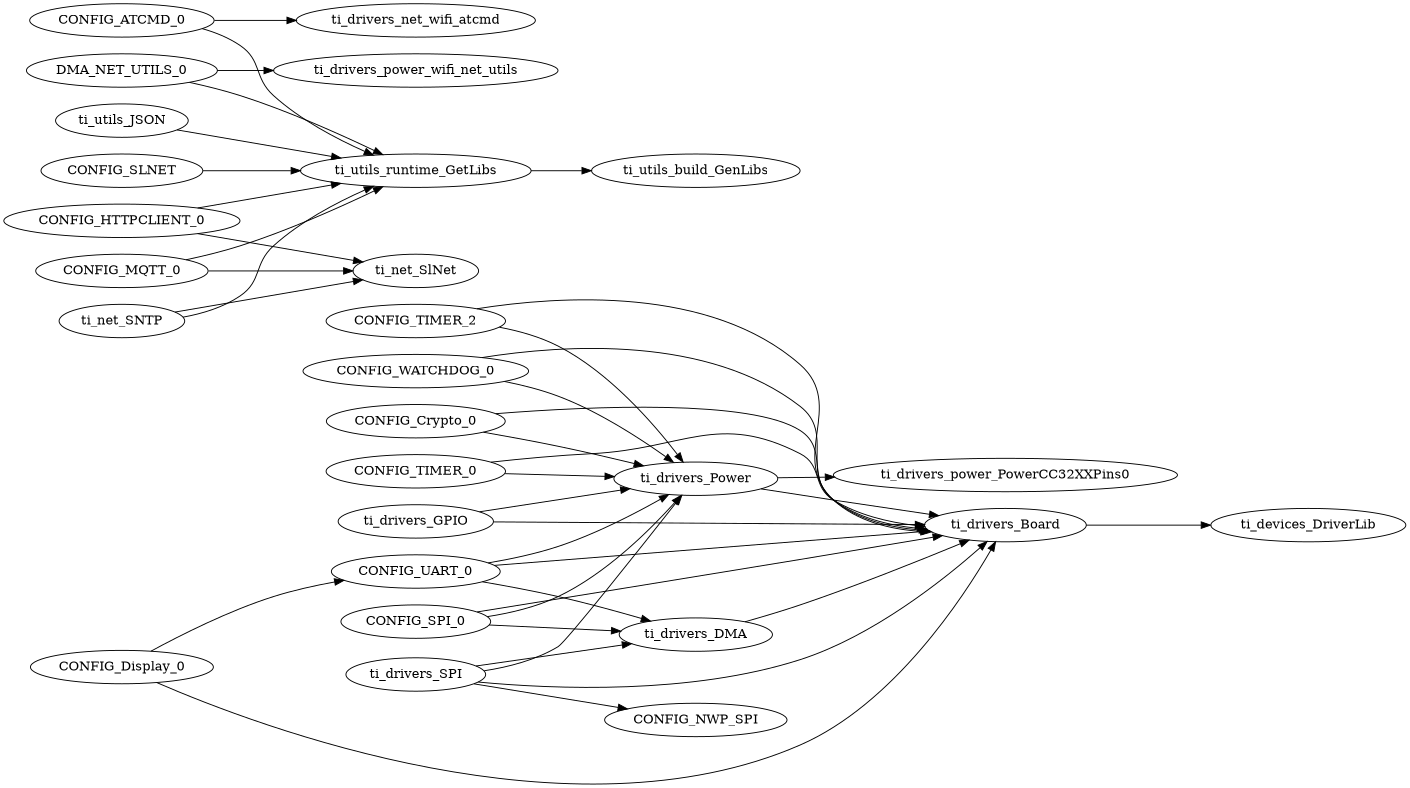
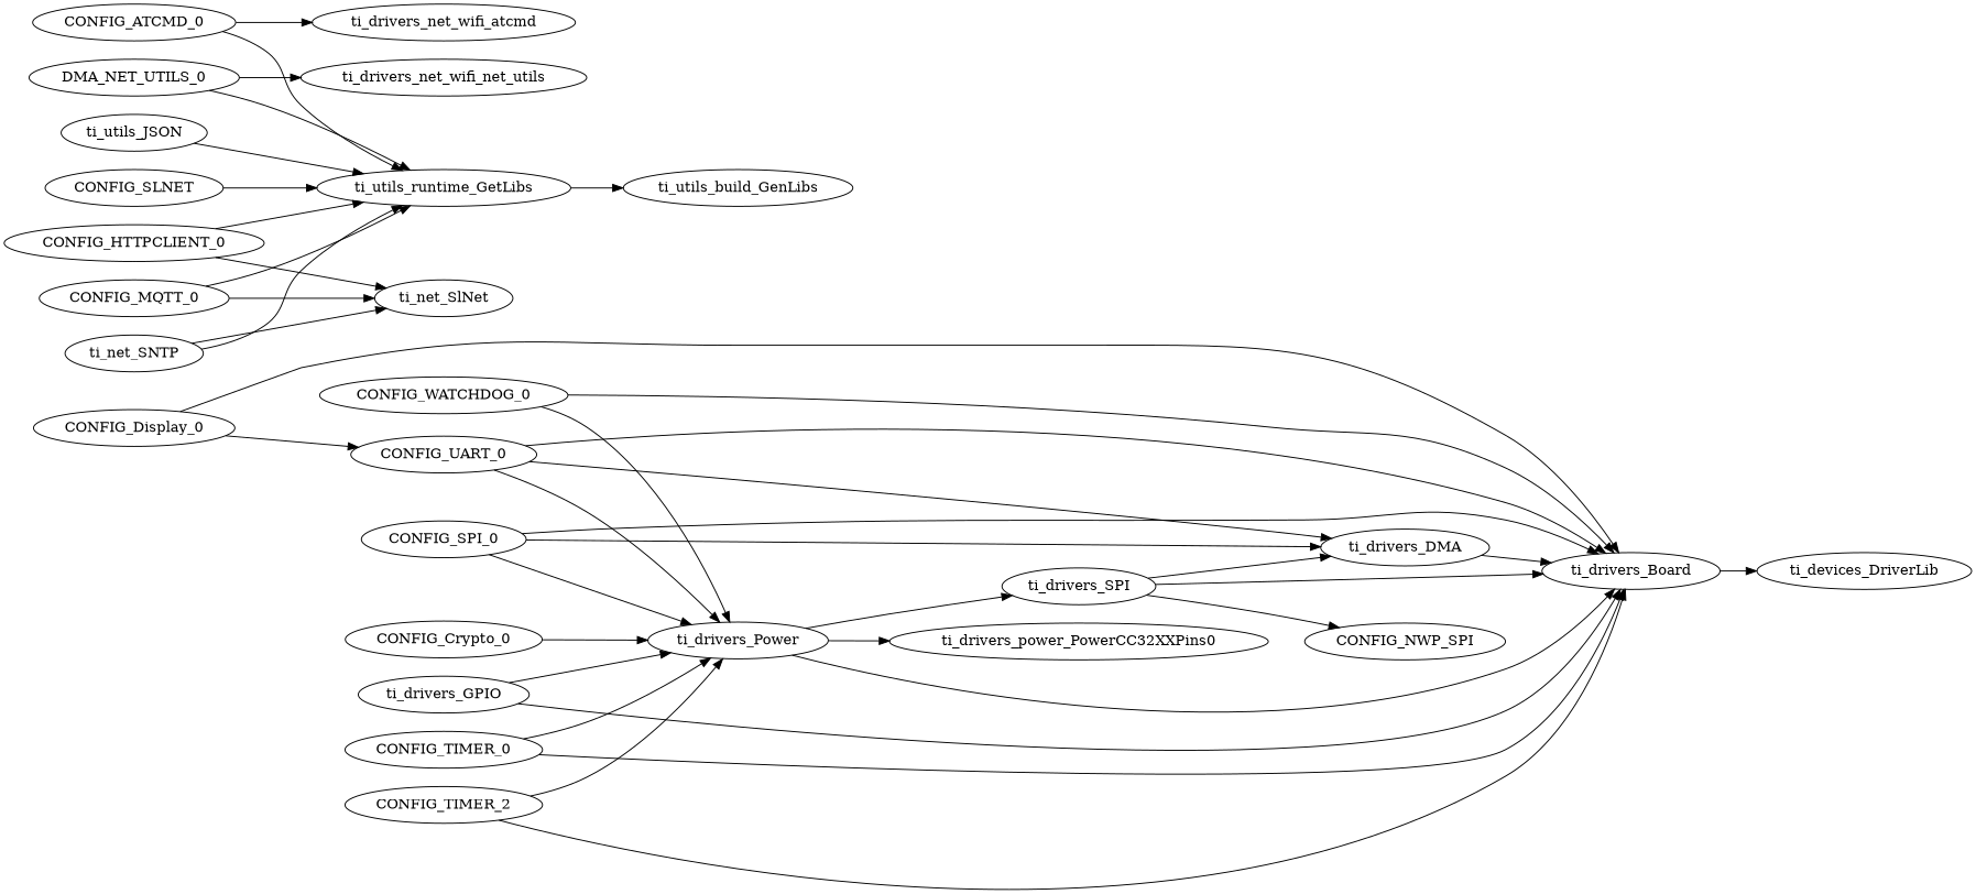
  digraph {
    rankdir=LR
    CONFIG_Display_0
    ti_drivers_Board
    CONFIG_UART_0
    ti_devices_DriverLib
    ti_drivers_Power
    ti_drivers_DMA
    ti_drivers_power_PowerCC32XXPins0
    CONFIG_Crypto_0
    ti_drivers_GPIO
    ti_drivers_SPI
    CONFIG_NWP_SPI
    CONFIG_SPI_0
    CONFIG_TIMER_0
    CONFIG_TIMER_2
    CONFIG_WATCHDOG_0
    CONFIG_ATCMD_0
    ti_drivers_net_wifi_atcmd
    ti_utils_runtime_GetLibs
    ti_utils_build_GenLibs
    n20 [label=DMA_NET_UTILS_0]
-   ti_drivers_net_wifi_net_utils [label=ti_drivers_power_wifi_net_utils]
+   ti_drivers_net_wifi_net_utils
    CONFIG_HTTPCLIENT_0
    ti_net_SlNet
    CONFIG_MQTT_0
    ti_net_SNTP
    CONFIG_SLNET
    ti_utils_JSON
    CONFIG_Display_0 -> ti_drivers_Board
    CONFIG_Display_0 -> CONFIG_UART_0
    ti_drivers_Board -> ti_devices_DriverLib
    CONFIG_UART_0 -> ti_drivers_Board
    CONFIG_UART_0 -> ti_drivers_Power
    CONFIG_UART_0 -> ti_drivers_DMA
    ti_drivers_Power -> ti_drivers_Board
    ti_drivers_Power -> ti_drivers_power_PowerCC32XXPins0
    ti_drivers_DMA -> ti_drivers_Board
-   CONFIG_Crypto_0 -> ti_drivers_Board
    CONFIG_Crypto_0 -> ti_drivers_Power
    ti_drivers_GPIO -> ti_drivers_Board
    ti_drivers_GPIO -> ti_drivers_Power
    ti_drivers_SPI -> ti_drivers_Board
-   ti_drivers_SPI -> ti_drivers_Power
+   ti_drivers_Power -> ti_drivers_SPI
    ti_drivers_SPI -> ti_drivers_DMA
    ti_drivers_SPI -> CONFIG_NWP_SPI
    CONFIG_SPI_0 -> ti_drivers_Board
    CONFIG_SPI_0 -> ti_drivers_Power
    CONFIG_SPI_0 -> ti_drivers_DMA
    CONFIG_TIMER_0 -> ti_drivers_Board
    CONFIG_TIMER_0 -> ti_drivers_Power
    CONFIG_TIMER_2 -> ti_drivers_Board
    CONFIG_TIMER_2 -> ti_drivers_Power
    CONFIG_WATCHDOG_0 -> ti_drivers_Board
    CONFIG_WATCHDOG_0 -> ti_drivers_Power
    CONFIG_ATCMD_0 -> ti_drivers_net_wifi_atcmd
    CONFIG_ATCMD_0 -> ti_utils_runtime_GetLibs
    ti_utils_runtime_GetLibs -> ti_utils_build_GenLibs
    n20 -> ti_utils_runtime_GetLibs
    n20 -> ti_drivers_net_wifi_net_utils
    CONFIG_HTTPCLIENT_0 -> ti_utils_runtime_GetLibs
    CONFIG_HTTPCLIENT_0 -> ti_net_SlNet
    CONFIG_MQTT_0 -> ti_utils_runtime_GetLibs
    CONFIG_MQTT_0 -> ti_net_SlNet
    ti_net_SNTP -> ti_utils_runtime_GetLibs
    ti_net_SNTP -> ti_net_SlNet
    CONFIG_SLNET -> ti_utils_runtime_GetLibs
    ti_utils_JSON -> ti_utils_runtime_GetLibs
  }
